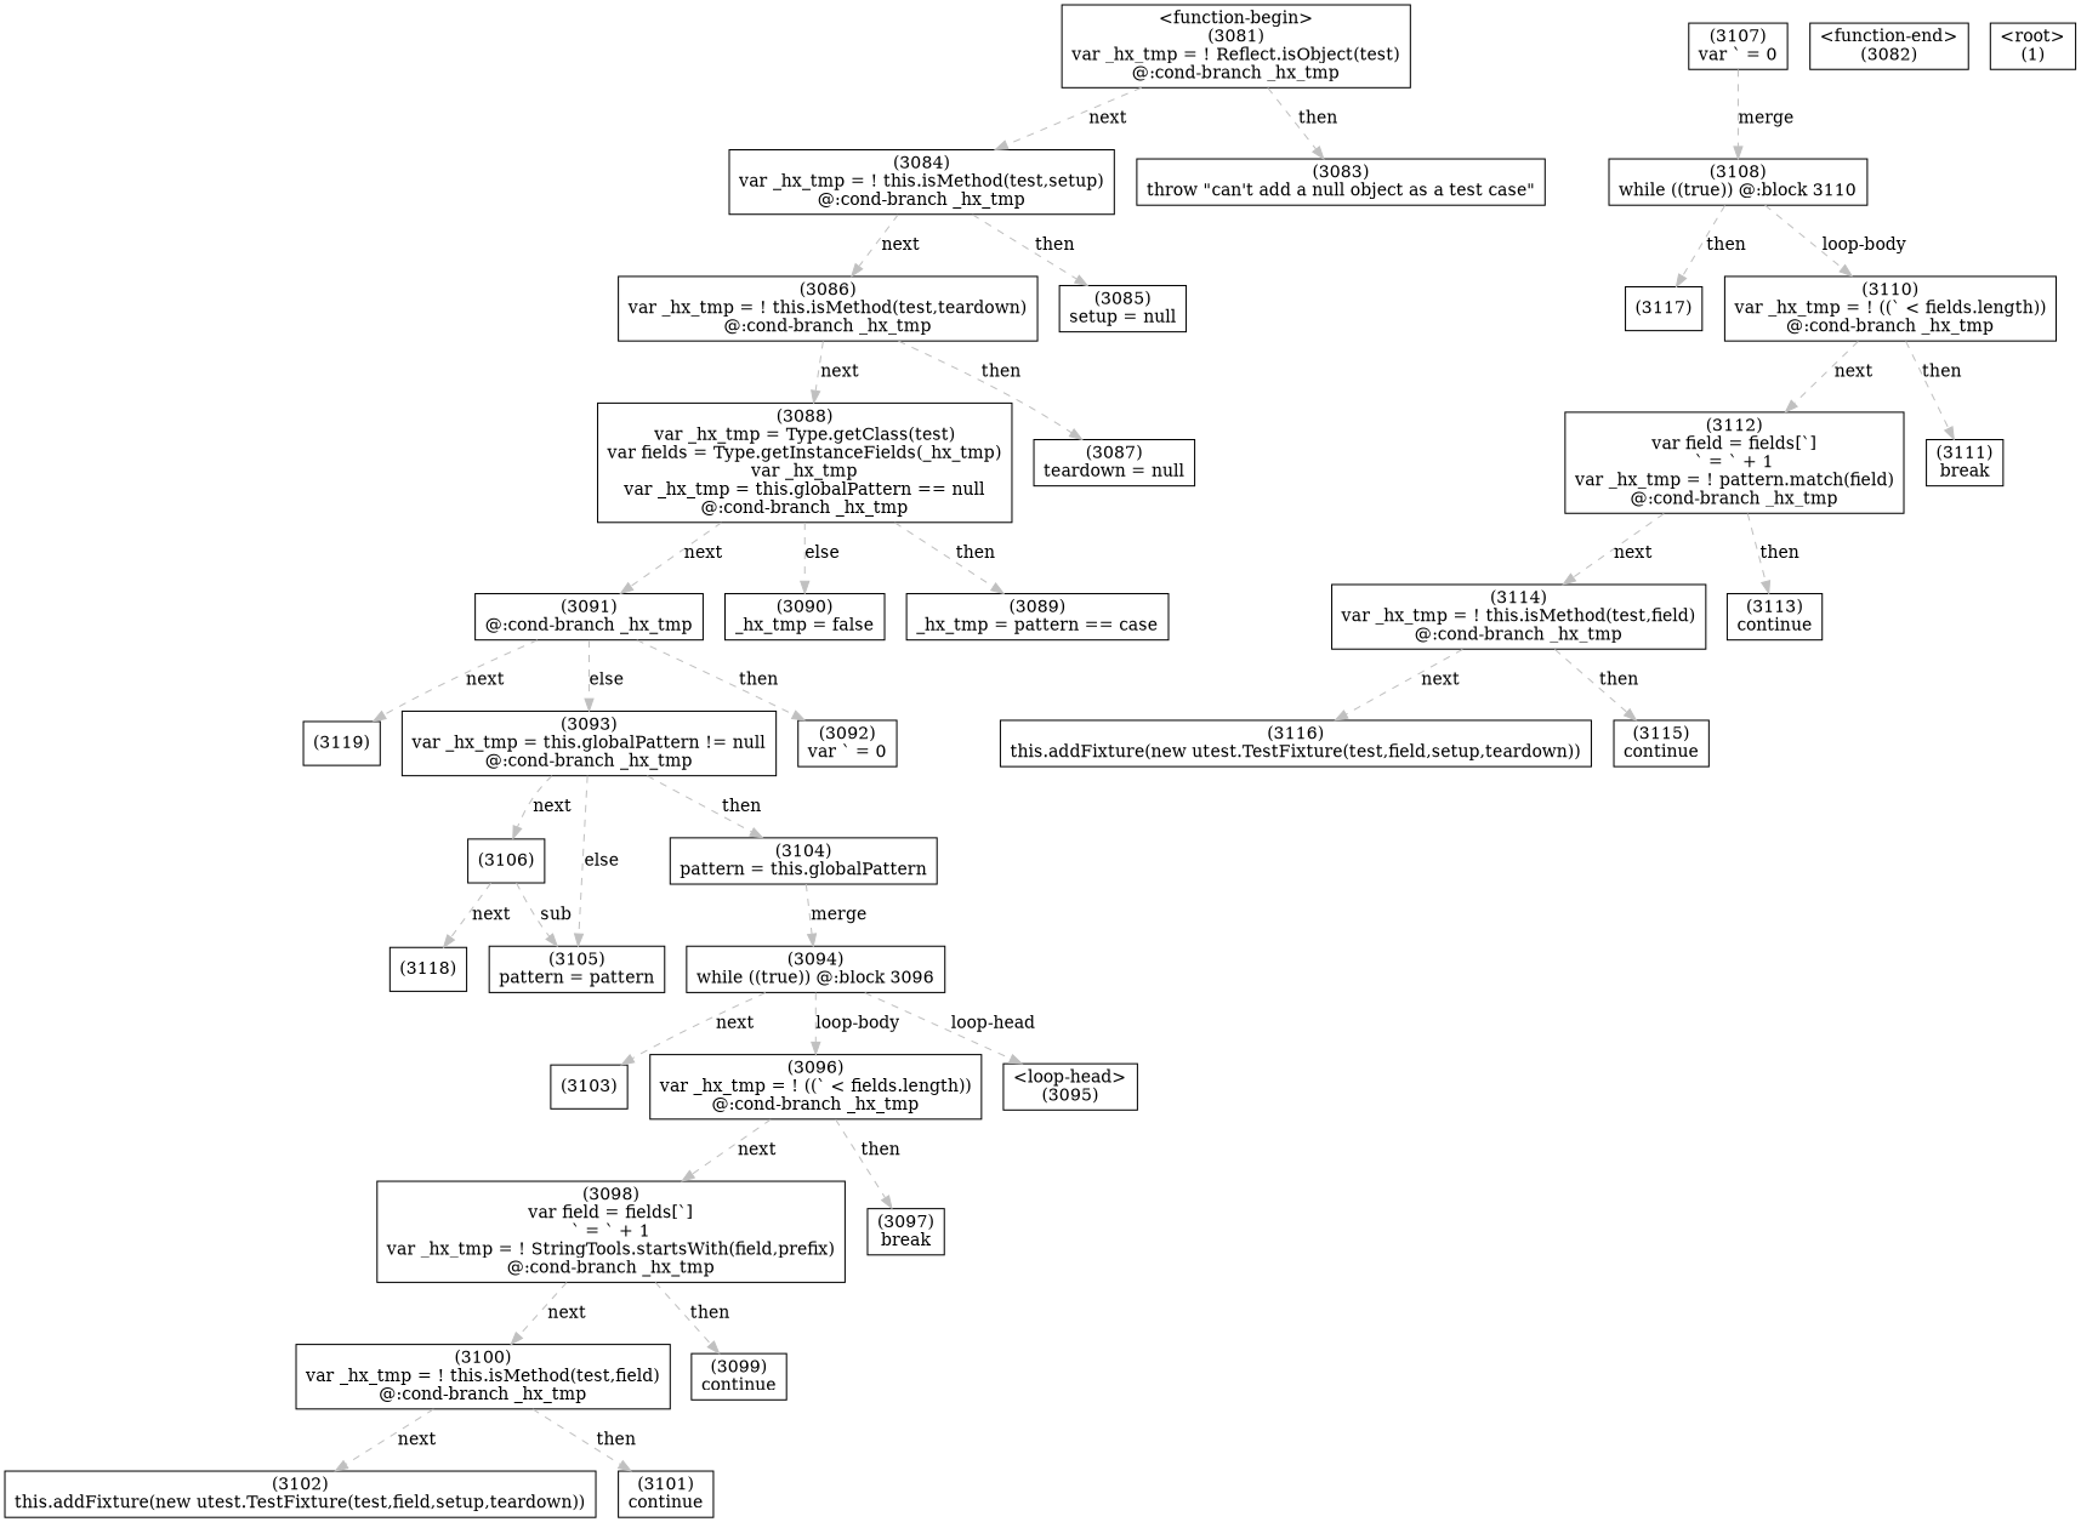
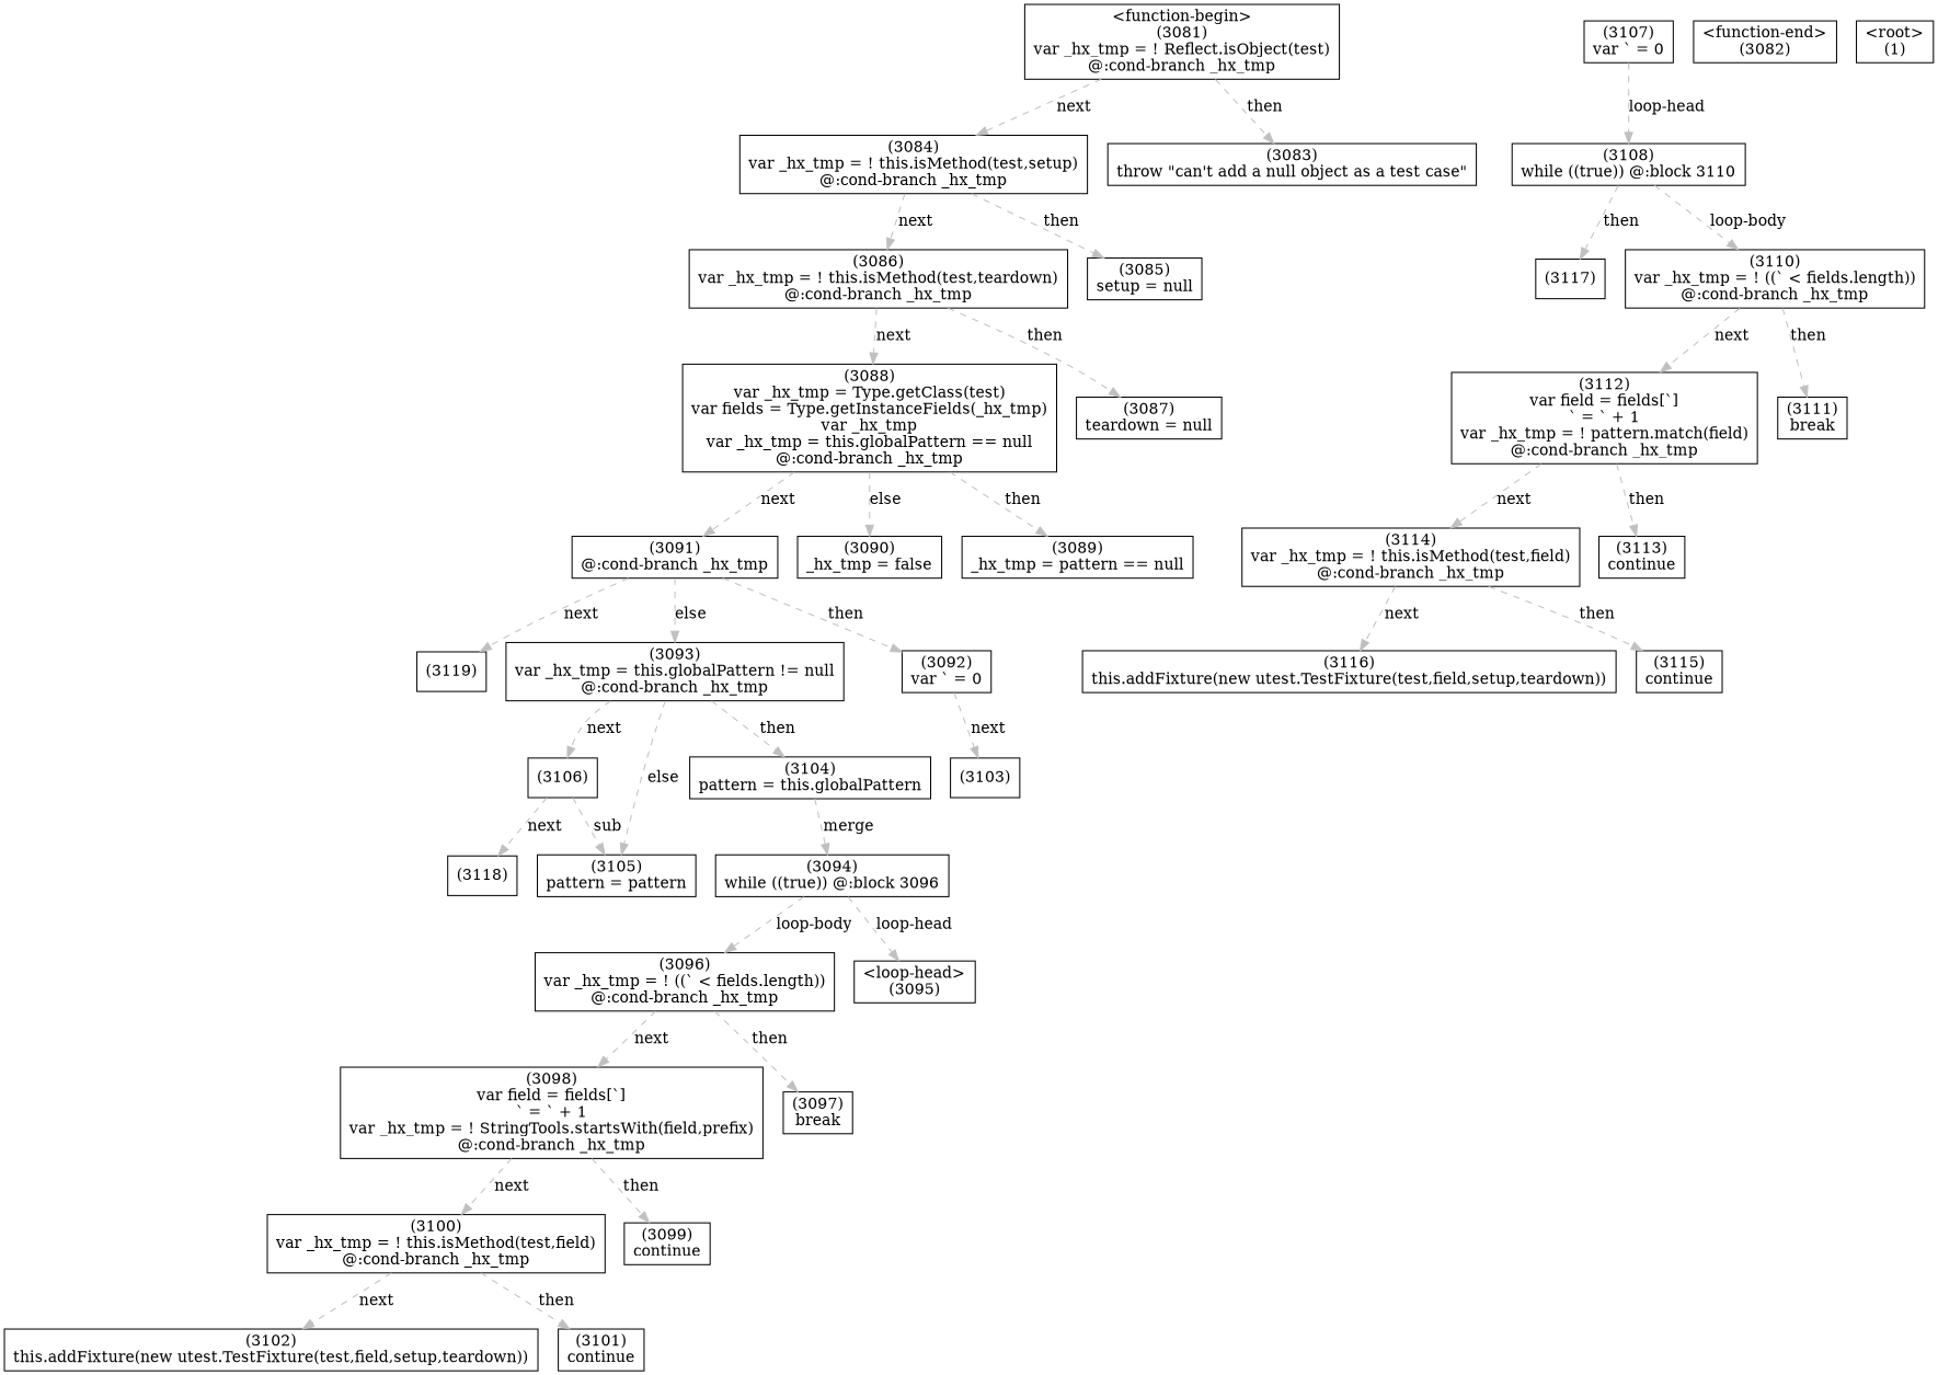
  digraph {
    node [shape=box]
    edge [color=gray style=dashed]
    n1 [label="(3119)"]
    n2 [label="(3118)"]
    n3 [label="(3117)"]
    n4 [label="(3116)\nthis.addFixture(new utest.TestFixture(test,field,setup,teardown))"]
    n5 [label="(3115)\ncontinue"]
    n6 [label="(3114)\nvar _hx_tmp = ! this.isMethod(test,field)\n@:cond-branch _hx_tmp"]
    n7 [label="(3113)\ncontinue"]
    n8 [label="(3112)\nvar field = fields[`]\n` = ` + 1\nvar _hx_tmp = ! pattern.match(field)\n@:cond-branch _hx_tmp"]
    n9 [label="(3111)\nbreak"]
    n10 [label="(3110)\nvar _hx_tmp = ! ((` < fields.length))\n@:cond-branch _hx_tmp"]
    n11 [label="(3108)\nwhile ((true)) @:block 3110"]
    n12 [label="(3107)\nvar ` = 0"]
    n13 [label="(3106)"]
    n14 [label="(3105)\npattern = pattern"]
    n15 [label="(3104)\npattern = this.globalPattern"]
    n16 [label="(3094)\nwhile ((true)) @:block 3096"]
    n17 [label="(3103)"]
    n18 [label="(3102)\nthis.addFixture(new utest.TestFixture(test,field,setup,teardown))"]
    n19 [label="(3101)\ncontinue"]
    n20 [label="(3100)\nvar _hx_tmp = ! this.isMethod(test,field)\n@:cond-branch _hx_tmp"]
    n21 [label="(3099)\ncontinue"]
    n22 [label="(3098)\nvar field = fields[`]\n` = ` + 1\nvar _hx_tmp = ! StringTools.startsWith(field,prefix)\n@:cond-branch _hx_tmp"]
    n23 [label="(3097)\nbreak"]
    n24 [label="(3096)\nvar _hx_tmp = ! ((` < fields.length))\n@:cond-branch _hx_tmp"]
    n25 [label="<loop-head>\n(3095)"]
    n26 [label="(3093)\nvar _hx_tmp = this.globalPattern != null\n@:cond-branch _hx_tmp"]
    n27 [label="(3092)\nvar ` = 0"]
    n28 [label="(3091)\n@:cond-branch _hx_tmp"]
    n29 [label="(3090)\n_hx_tmp = false"]
-   n30 [label="(3089)\n_hx_tmp = pattern == case"]
+   n30 [label="(3089)\n_hx_tmp = pattern == null"]
    n31 [label="(3088)\nvar _hx_tmp = Type.getClass(test)\nvar fields = Type.getInstanceFields(_hx_tmp)\nvar _hx_tmp\nvar _hx_tmp = this.globalPattern == null\n@:cond-branch _hx_tmp"]
    n32 [label="(3087)\nteardown = null"]
    n33 [label="(3086)\nvar _hx_tmp = ! this.isMethod(test,teardown)\n@:cond-branch _hx_tmp"]
    n34 [label="(3085)\nsetup = null"]
    n35 [label="(3084)\nvar _hx_tmp = ! this.isMethod(test,setup)\n@:cond-branch _hx_tmp"]
    n36 [label="(3083)\nthrow \"can't add a null object as a test case\""]
    n37 [label="<function-end>\n(3082)"]
    n38 [label="<function-begin>\n(3081)\nvar _hx_tmp = ! Reflect.isObject(test)\n@:cond-branch _hx_tmp"]
    n39 [label="<root>\n(1)"]
    n6 -> n4 [label=next]
    n6 -> n5 [label=then]
    n8 -> n6 [label=next]
    n8 -> n7 [label=then]
    n10 -> n8 [label=next]
    n10 -> n9 [label=then]
    n11 -> n3 [label=then]
    n11 -> n10 [label="loop-body"]
-   n12 -> n11 [label=merge]
+   n12 -> n11 [label="loop-head"]
    n13 -> n2 [label=next]
    n13 -> n14 [label=sub]
    n15 -> n16 [label=merge]
-   n16 -> n17 [label=next]
+   n27 -> n17 [label=next]
    n16 -> n24 [label="loop-body"]
    n16 -> n25 [label="loop-head"]
    n20 -> n18 [label=next]
    n20 -> n19 [label=then]
    n22 -> n20 [label=next]
    n22 -> n21 [label=then]
    n24 -> n22 [label=next]
    n24 -> n23 [label=then]
    n26 -> n13 [label=next]
    n26 -> n14 [label=else]
    n26 -> n15 [label=then]
    n28 -> n1 [label=next]
    n28 -> n26 [label=else]
    n28 -> n27 [label=then]
    n31 -> n28 [label=next]
    n31 -> n29 [label=else]
    n31 -> n30 [label=then]
    n33 -> n31 [label=next]
    n33 -> n32 [label=then]
    n35 -> n33 [label=next]
    n35 -> n34 [label=then]
    n38 -> n35 [label=next]
    n38 -> n36 [label=then]
  }
